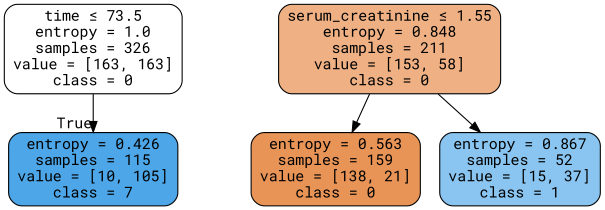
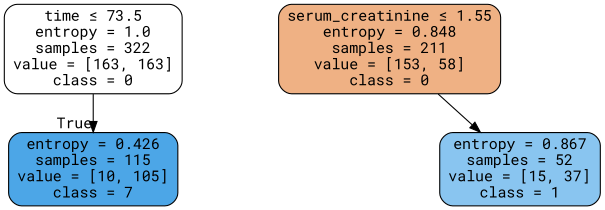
  digraph {
    fontname="Roboto Mono"
    node [color=black fontname="Roboto Mono" shape=box style="filled, rounded"]
    edge [fontname="Roboto Mono"]
-   n1 [fillcolor="#ffffff" label=<time &le; 73.5<br/>entropy = 1.0<br/>samples = 326<br/>value = [163, 163]<br/>class = 0>]
+   n1 [fillcolor="#ffffff" label=<time &le; 73.5<br/>entropy = 1.0<br/>samples = 322<br/>value = [163, 163]<br/>class = 0>]
    n2 [fillcolor="#4ca6e7" label=<entropy = 0.426<br/>samples = 115<br/>value = [10, 105]<br/>class = 7>]
    n3 [fillcolor="#efb184" label=<serum_creatinine &le; 1.55<br/>entropy = 0.848<br/>samples = 211<br/>value = [153, 58]<br/>class = 0>]
-   n4 [fillcolor="#e99457" label=<entropy = 0.563<br/>samples = 159<br/>value = [138, 21]<br/>class = 0>]
    n5 [fillcolor="#89c5f0" label=<entropy = 0.867<br/>samples = 52<br/>value = [15, 37]<br/>class = 1>]
    n1 -> n2 [headlabel=True labelangle=45 labeldistance=2.5]
-   n3 -> n4
    n3 -> n5
  }
